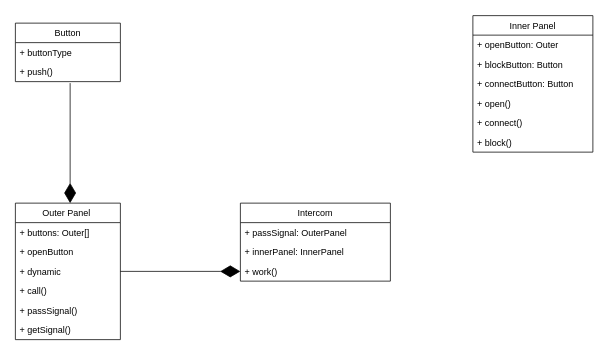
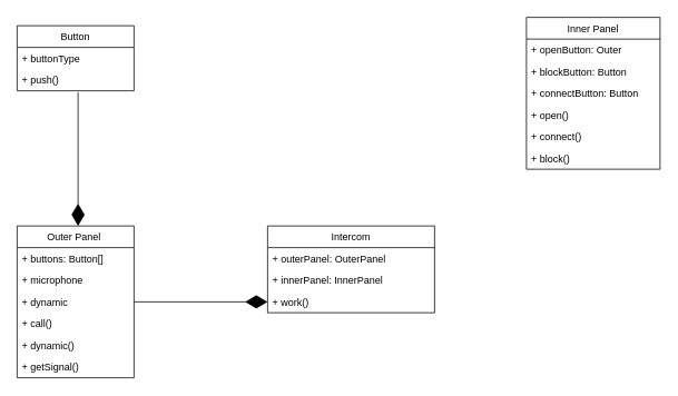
  <mxCell id="0" />
  <mxCell id="1" parent="0" />
  <mxCell id="2" value="Button" style="swimlane;fontStyle=0;childLayout=stackLayout;horizontal=1;startSize=26;fillColor=none;horizontalStack=0;resizeParent=1;resizeParentMax=0;resizeLast=0;collapsible=1;marginBottom=0;" parent="1" vertex="1"><mxGeometry x="20" y="30" width="140" height="78" as="geometry" /></mxCell>
  <mxCell id="3" value="+ buttonType" style="text;strokeColor=none;fillColor=none;align=left;verticalAlign=top;spacingLeft=4;spacingRight=4;overflow=hidden;rotatable=0;points=[[0,0.5],[1,0.5]];portConstraint=eastwest;" parent="2" vertex="1"><mxGeometry y="26" width="140" height="26" as="geometry" /></mxCell>
  <mxCell id="4" value="+ push()" style="text;strokeColor=none;fillColor=none;align=left;verticalAlign=top;spacingLeft=4;spacingRight=4;overflow=hidden;rotatable=0;points=[[0,0.5],[1,0.5]];portConstraint=eastwest;" parent="2" vertex="1"><mxGeometry y="52" width="140" height="26" as="geometry" /></mxCell>
  <mxCell id="5" value="Inner Panel" style="swimlane;fontStyle=0;childLayout=stackLayout;horizontal=1;startSize=26;fillColor=none;horizontalStack=0;resizeParent=1;resizeParentMax=0;resizeLast=0;collapsible=1;marginBottom=0;" parent="1" vertex="1"><mxGeometry x="630" y="20" width="160" height="182" as="geometry" /></mxCell>
  <mxCell id="6" value="+ openButton: Outer" style="text;strokeColor=none;fillColor=none;align=left;verticalAlign=top;spacingLeft=4;spacingRight=4;overflow=hidden;rotatable=0;points=[[0,0.5],[1,0.5]];portConstraint=eastwest;" vertex="1" parent="5"><mxGeometry y="26" width="160" height="26" as="geometry" /></mxCell>
  <mxCell id="7" value="+ blockButton: Button" style="text;strokeColor=none;fillColor=none;align=left;verticalAlign=top;spacingLeft=4;spacingRight=4;overflow=hidden;rotatable=0;points=[[0,0.5],[1,0.5]];portConstraint=eastwest;" vertex="1" parent="5"><mxGeometry y="52" width="160" height="26" as="geometry" /></mxCell>
  <mxCell id="8" value="+ connectButton: Button" style="text;strokeColor=none;fillColor=none;align=left;verticalAlign=top;spacingLeft=4;spacingRight=4;overflow=hidden;rotatable=0;points=[[0,0.5],[1,0.5]];portConstraint=eastwest;" vertex="1" parent="5"><mxGeometry y="78" width="160" height="26" as="geometry" /></mxCell>
  <mxCell id="9" value="+ open()" style="text;strokeColor=none;fillColor=none;align=left;verticalAlign=top;spacingLeft=4;spacingRight=4;overflow=hidden;rotatable=0;points=[[0,0.5],[1,0.5]];portConstraint=eastwest;" vertex="1" parent="5"><mxGeometry y="104" width="160" height="26" as="geometry" /></mxCell>
  <mxCell id="10" value="+ connect()" style="text;strokeColor=none;fillColor=none;align=left;verticalAlign=top;spacingLeft=4;spacingRight=4;overflow=hidden;rotatable=0;points=[[0,0.5],[1,0.5]];portConstraint=eastwest;" vertex="1" parent="5"><mxGeometry y="130" width="160" height="26" as="geometry" /></mxCell>
  <mxCell id="11" value="+ block()" style="text;strokeColor=none;fillColor=none;align=left;verticalAlign=top;spacingLeft=4;spacingRight=4;overflow=hidden;rotatable=0;points=[[0,0.5],[1,0.5]];portConstraint=eastwest;" parent="5" vertex="1"><mxGeometry y="156" width="160" height="26" as="geometry" /></mxCell>
  <mxCell id="12" value="Outer Panel " style="swimlane;fontStyle=0;childLayout=stackLayout;horizontal=1;startSize=26;fillColor=none;horizontalStack=0;resizeParent=1;resizeParentMax=0;resizeLast=0;collapsible=1;marginBottom=0;" parent="1" vertex="1"><mxGeometry x="20" y="270" width="140" height="182" as="geometry" /></mxCell>
- <mxCell id="13" value="+ buttons: Outer[]" style="text;strokeColor=none;fillColor=none;align=left;verticalAlign=top;spacingLeft=4;spacingRight=4;overflow=hidden;rotatable=0;points=[[0,0.5],[1,0.5]];portConstraint=eastwest;" parent="12" vertex="1"><mxGeometry y="26" width="140" height="26" as="geometry" /></mxCell>
- <mxCell id="14" value="+ openButton" style="text;strokeColor=none;fillColor=none;align=left;verticalAlign=top;spacingLeft=4;spacingRight=4;overflow=hidden;rotatable=0;points=[[0,0.5],[1,0.5]];portConstraint=eastwest;" parent="12" vertex="1"><mxGeometry y="52" width="140" height="26" as="geometry" /></mxCell>
+ <mxCell id="13" value="+ buttons: Button[]" style="text;strokeColor=none;fillColor=none;align=left;verticalAlign=top;spacingLeft=4;spacingRight=4;overflow=hidden;rotatable=0;points=[[0,0.5],[1,0.5]];portConstraint=eastwest;" parent="12" vertex="1"><mxGeometry y="26" width="140" height="26" as="geometry" /></mxCell>
+ <mxCell id="14" value="+ microphone" style="text;strokeColor=none;fillColor=none;align=left;verticalAlign=top;spacingLeft=4;spacingRight=4;overflow=hidden;rotatable=0;points=[[0,0.5],[1,0.5]];portConstraint=eastwest;" parent="12" vertex="1"><mxGeometry y="52" width="140" height="26" as="geometry" /></mxCell>
  <mxCell id="15" value="+ dynamic" style="text;strokeColor=none;fillColor=none;align=left;verticalAlign=top;spacingLeft=4;spacingRight=4;overflow=hidden;rotatable=0;points=[[0,0.5],[1,0.5]];portConstraint=eastwest;" vertex="1" parent="12"><mxGeometry y="78" width="140" height="26" as="geometry" /></mxCell>
  <mxCell id="16" value="+ call()" style="text;strokeColor=none;fillColor=none;align=left;verticalAlign=top;spacingLeft=4;spacingRight=4;overflow=hidden;rotatable=0;points=[[0,0.5],[1,0.5]];portConstraint=eastwest;" vertex="1" parent="12"><mxGeometry y="104" width="140" height="26" as="geometry" /></mxCell>
- <mxCell id="17" value="+ passSignal()" style="text;strokeColor=none;fillColor=none;align=left;verticalAlign=top;spacingLeft=4;spacingRight=4;overflow=hidden;rotatable=0;points=[[0,0.5],[1,0.5]];portConstraint=eastwest;" vertex="1" parent="12"><mxGeometry y="130" width="140" height="26" as="geometry" /></mxCell>
+ <mxCell id="17" value="+ dynamic()" style="text;strokeColor=none;fillColor=none;align=left;verticalAlign=top;spacingLeft=4;spacingRight=4;overflow=hidden;rotatable=0;points=[[0,0.5],[1,0.5]];portConstraint=eastwest;" vertex="1" parent="12"><mxGeometry y="130" width="140" height="26" as="geometry" /></mxCell>
  <mxCell id="18" value="+ getSignal()" style="text;strokeColor=none;fillColor=none;align=left;verticalAlign=top;spacingLeft=4;spacingRight=4;overflow=hidden;rotatable=0;points=[[0,0.5],[1,0.5]];portConstraint=eastwest;" parent="12" vertex="1"><mxGeometry y="156" width="140" height="26" as="geometry" /></mxCell>
  <mxCell id="19" value="Intercom" style="swimlane;fontStyle=0;childLayout=stackLayout;horizontal=1;startSize=26;fillColor=none;horizontalStack=0;resizeParent=1;resizeParentMax=0;resizeLast=0;collapsible=1;marginBottom=0;" parent="1" vertex="1"><mxGeometry x="320" y="270" width="200" height="104" as="geometry" /></mxCell>
- <mxCell id="20" value="+ passSignal: OuterPanel" style="text;strokeColor=none;fillColor=none;align=left;verticalAlign=top;spacingLeft=4;spacingRight=4;overflow=hidden;rotatable=0;points=[[0,0.5],[1,0.5]];portConstraint=eastwest;" parent="19" vertex="1"><mxGeometry y="26" width="200" height="26" as="geometry" /></mxCell>
+ <mxCell id="20" value="+ outerPanel: OuterPanel" style="text;strokeColor=none;fillColor=none;align=left;verticalAlign=top;spacingLeft=4;spacingRight=4;overflow=hidden;rotatable=0;points=[[0,0.5],[1,0.5]];portConstraint=eastwest;" parent="19" vertex="1"><mxGeometry y="26" width="200" height="26" as="geometry" /></mxCell>
  <mxCell id="21" value="+ innerPanel: InnerPanel" style="text;strokeColor=none;fillColor=none;align=left;verticalAlign=top;spacingLeft=4;spacingRight=4;overflow=hidden;rotatable=0;points=[[0,0.5],[1,0.5]];portConstraint=eastwest;" parent="19" vertex="1"><mxGeometry y="52" width="200" height="26" as="geometry" /></mxCell>
  <mxCell id="22" value="+ work()" style="text;strokeColor=none;fillColor=none;align=left;verticalAlign=top;spacingLeft=4;spacingRight=4;overflow=hidden;rotatable=0;points=[[0,0.5],[1,0.5]];portConstraint=eastwest;" parent="19" vertex="1"><mxGeometry y="78" width="200" height="26" as="geometry" /></mxCell>
  <mxCell id="23" value="" style="endArrow=diamondThin;endFill=1;endSize=24;html=1;rounded=0;edgeStyle=orthogonalEdgeStyle;" parent="1" edge="1"><mxGeometry width="160" relative="1" as="geometry"><mxPoint x="93" y="110" as="sourcePoint" /><mxPoint x="93" y="270" as="targetPoint" /><Array as="points"><mxPoint x="93" y="110" /></Array></mxGeometry></mxCell>
  <mxCell id="24" value="" style="endArrow=diamondThin;endFill=1;endSize=24;html=1;rounded=0;entryX=0;entryY=0.5;entryDx=0;entryDy=0;" parent="1" edge="1"><mxGeometry width="160" relative="1" as="geometry"><mxPoint x="160" y="361" as="sourcePoint" /><mxPoint x="320" y="361" as="targetPoint" /></mxGeometry></mxCell>
